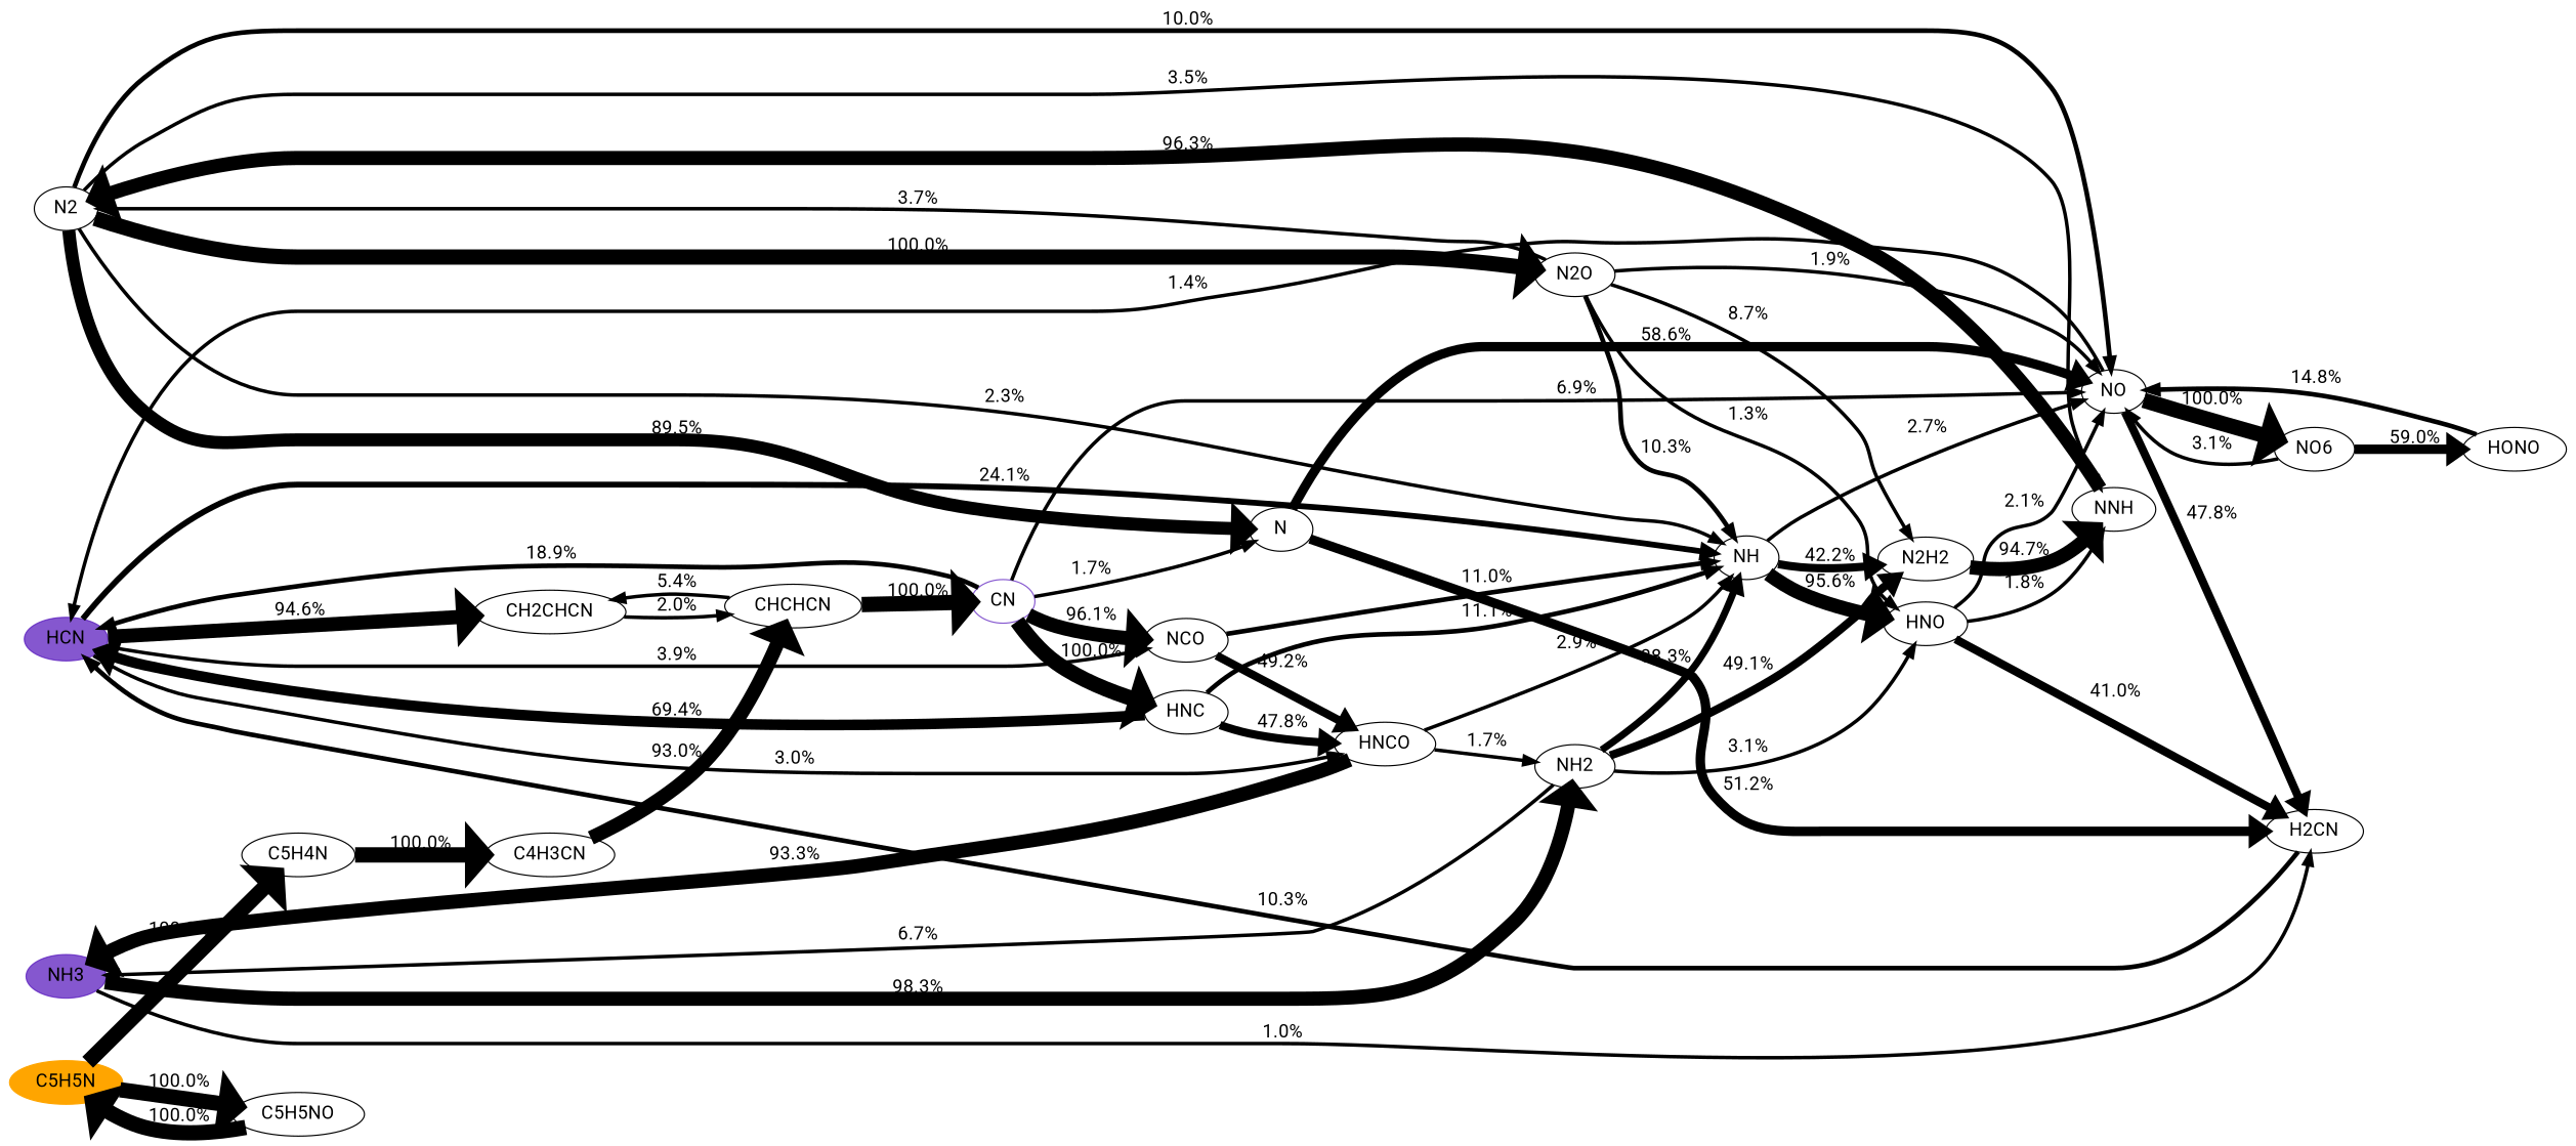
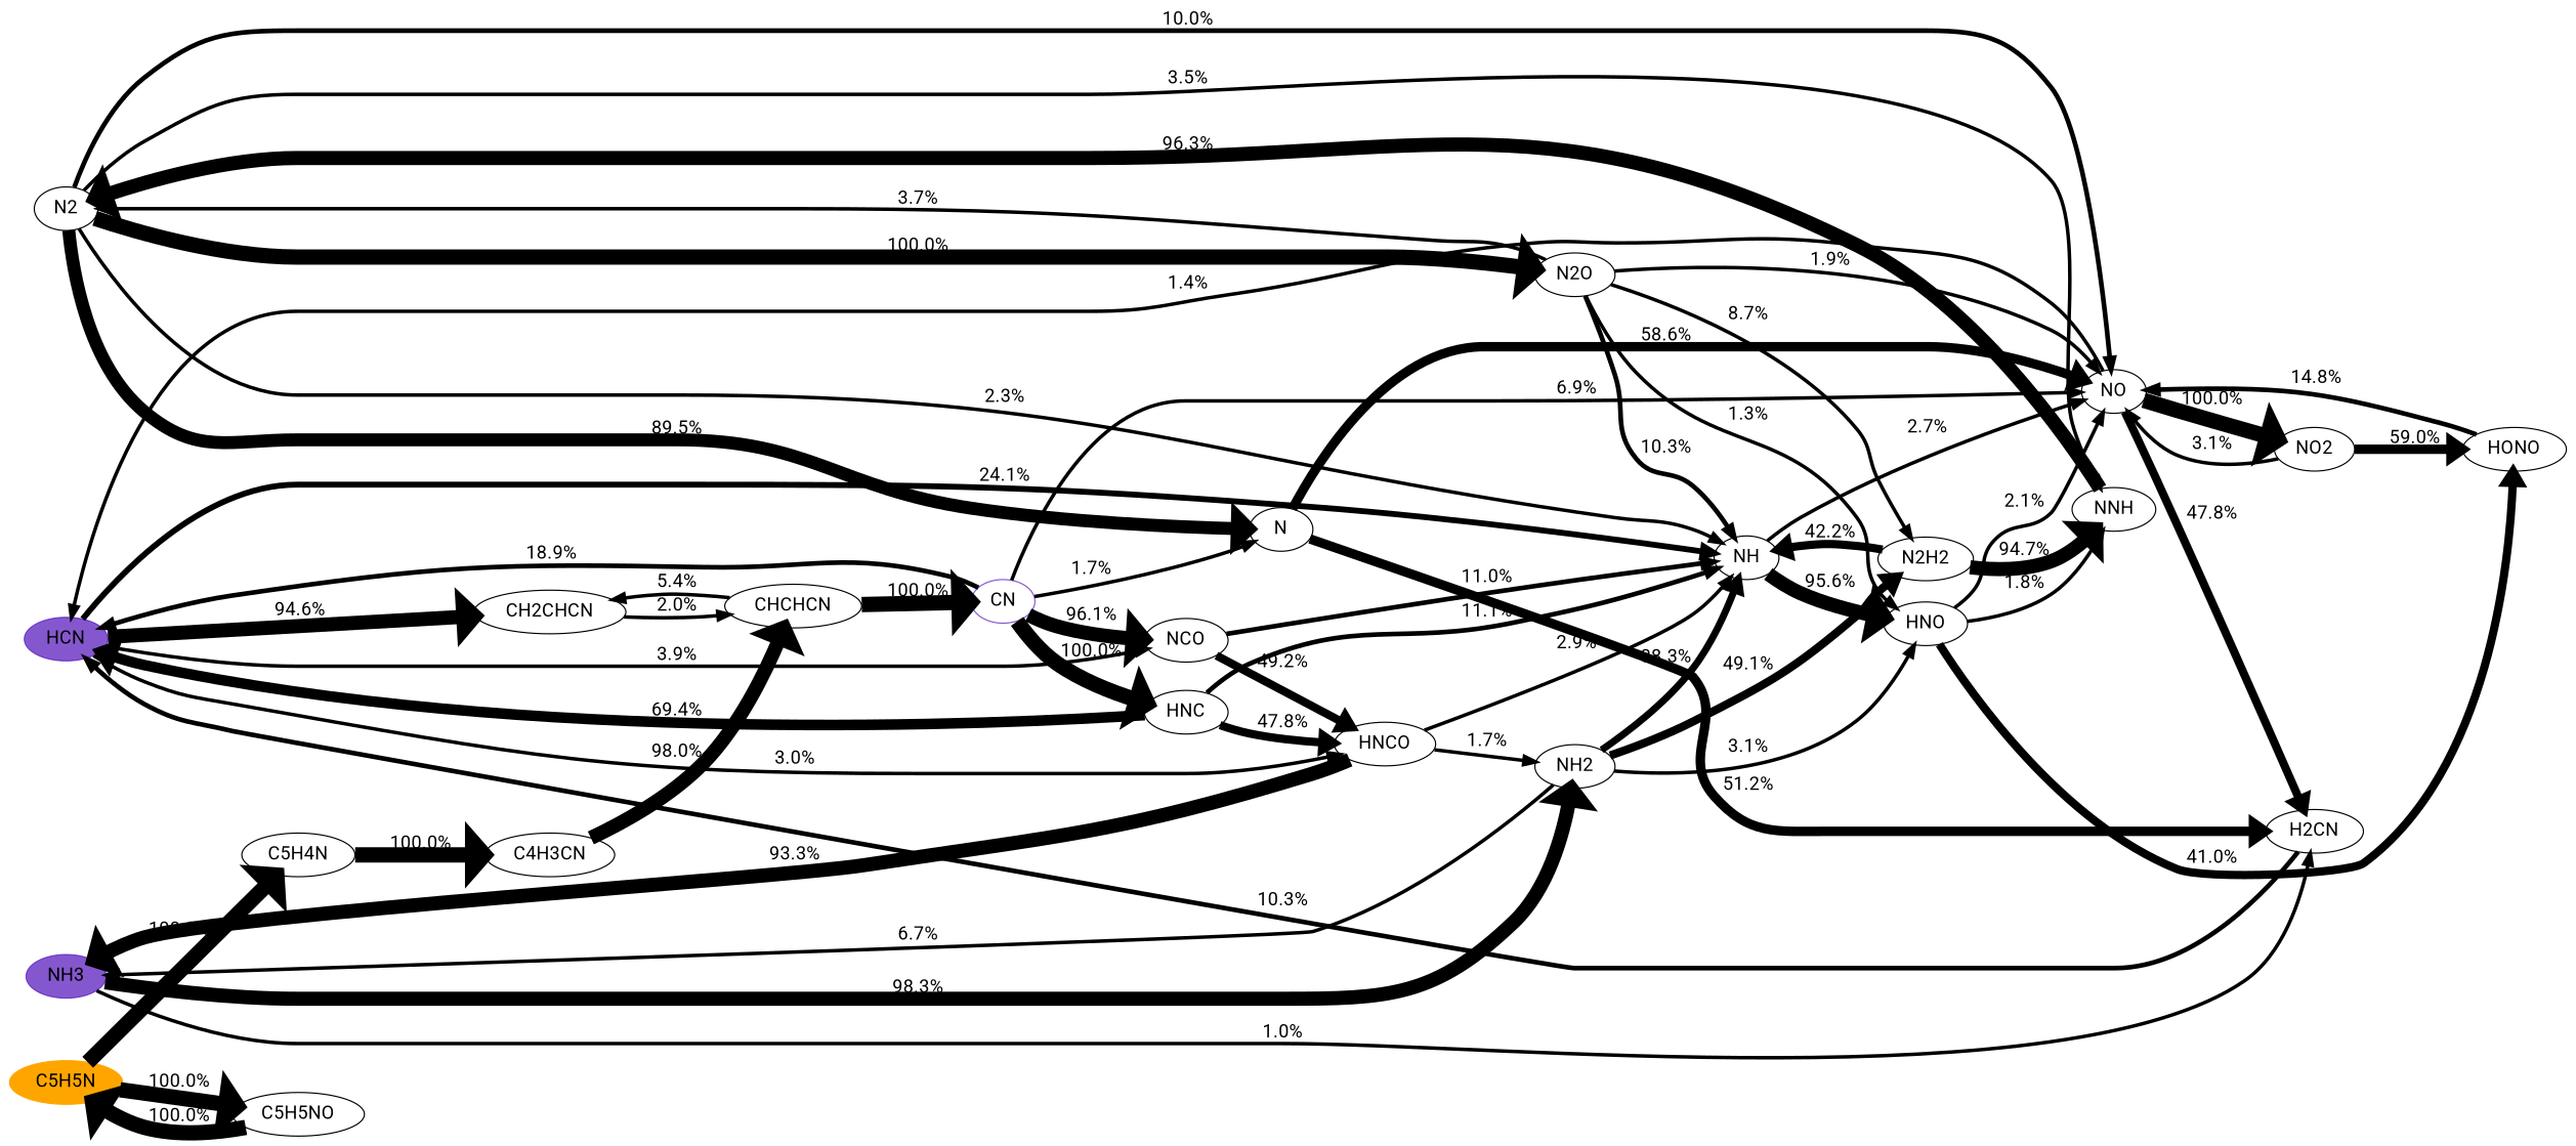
  digraph {
    b="0,0,1558,558"
    fontname=Roboto
    rankdir=LR
    splines=True
    node [fontname=Roboto fontsize=16]
    edge [fontcolor=black fontname=Roboto fontsize=16 penwidth=3]
    HCN [color="#500dbab1" fillcolor="#500dbab1" style=filled]
    NH3 [color="#500dbab1" fillcolor="#500dbab1" style=filled]
    N2
    C5H5N [color=orange fillcolor=orange style=filled]
    NH
    HNCO
    NCO
    CH2CHCN
    H2CN
    NH2
    NO
    NNH
    N
    N2O
    C5H4N
    C5H5NO
-   NO2 [label=NO6]
+   NO2
    HONO
    N2H2
    HNO
    CHCHCN
    CN [color="#500dbab1"]
    n23 [label=C4H3CN]
    HNC
    subgraph sub_1 {
      rank=source
      HCN
      NH3
      N2
      C5H5N
    }
    HCN -> NH [label=" 24.1%" penwidth=5]
    HCN -> HNCO [label=" 3.0%"]
    HCN -> NCO [label=" 3.9%"]
    HCN -> CH2CHCN [label=" 94.6%" penwidth=12]
    NH3 -> H2CN [label=" 1.0%"]
    NH3 -> NH2 [label=" 98.3%" penwidth=12]
    N2 -> NH [label=" 2.3%"]
    N2 -> NO [label=" 10.0%" penwidth=4]
    N2 -> NNH [label=" 3.5%"]
    N2 -> N [label=" 89.5%" penwidth=11]
    N2 -> N2O [label=" 100.0%" penwidth=13]
    C5H5N -> C5H4N [label=" 100.0%" penwidth=13]
    C5H5N -> C5H5NO [label=" 100.0%" penwidth=13]
    NH -> NO [label=" 2.7%"]
-   NH -> N2H2 [label=" 42.2%" penwidth=7]
+   N2H2 -> NH [label=" 42.2%" penwidth=7]
    NH -> HNO [label=" 95.6%" penwidth=12]
    HNCO -> NH3 [label=" 93.3%" penwidth=12]
    HNCO -> NH [label=" 2.9%"]
    HNCO -> NH2 [label=" 1.7%"]
    NCO -> NH [label=" 11.0%" penwidth=4]
    NCO -> HNCO [label=" 49.2%" penwidth=7]
    CH2CHCN -> CHCHCN [label=" 2.0%"]
    H2CN -> HCN [label=" 10.3%" penwidth=4]
    NH2 -> NH3 [label=" 6.7%"]
    NH2 -> NH [label=" 38.3%" penwidth=6]
    NH2 -> N2H2 [label=" 49.1%" penwidth=7]
    NH2 -> HNO [label=" 3.1%"]
    NO -> HCN [label=" 1.4%"]
    NO -> H2CN [label=" 47.8%" penwidth=7]
    NO -> NO2 [label=" 100.0%" penwidth=13]
    NNH -> N2 [label=" 96.3%" penwidth=12]
    N -> H2CN [label=" 51.2%" penwidth=8]
    N -> NO [label=" 58.6%" penwidth=8]
    N2O -> N2 [label=" 3.7%"]
    N2O -> NH [label=" 10.3%" penwidth=4]
    N2O -> NO [label=" 1.9%"]
    N2O -> N2H2 [label=" 8.7%"]
    N2O -> HNO [label=" 1.3%"]
    C5H4N -> n23 [label=" 100.0%" penwidth=13]
    C5H5NO -> C5H5N [label=" 100.0%" penwidth=13]
    NO2 -> NO [label=" 3.1%"]
    NO2 -> HONO [label=" 59.0%" penwidth=8]
    HONO -> NO [label=" 14.8%" penwidth=4]
    N2H2 -> NNH [label=" 94.7%" penwidth=12]
    HNO -> NO [label=" 2.1%"]
    HNO -> NNH [label=" 1.8%"]
-   HNO -> H2CN [label=" 41.0%" penwidth=7]
+   HNO -> HONO [label=" 41.0%" penwidth=7]
    CHCHCN -> CH2CHCN [label=" 5.4%"]
    CHCHCN -> CN [label=" 100.0%" penwidth=13]
    CN -> HCN [label=" 18.9%" penwidth=4]
    CN -> NCO [label=" 96.1%" penwidth=12]
    CN -> NO [label=" 6.9%"]
    CN -> N [label=" 1.7%"]
    CN -> HNC [label=" 100.0%" penwidth=13]
-   n23 -> CHCHCN [label=" 93.0%" penwidth=12]
+   n23 -> CHCHCN [label=" 98.0%" penwidth=12]
    HNC -> HCN [label=" 69.4%" penwidth=9]
    HNC -> NH [label=" 11.1%" penwidth=4]
    HNC -> HNCO [label=" 47.8%" penwidth=7]
  }
